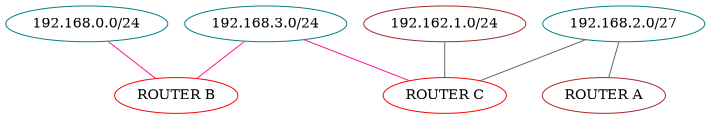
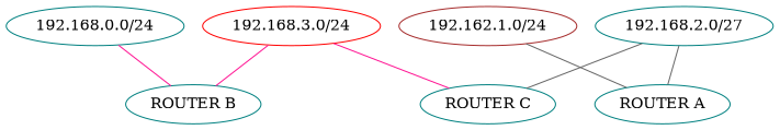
  digraph {
    node [color=red]
    edge [arrowhead=none color=deeppink]
    "192.168.0.0/24" [color=teal]
-   "ROUTER B"
-   "ROUTER A" [color=brown]
+   "ROUTER B" [color=teal]
+   "ROUTER A" [color=teal]
    n4 [color=brown label="192.162.1.0/24"]
    n5 [color=teal label="192.168.2.0/27"]
-   "ROUTER C"
-   "192.168.3.0/24" [color=teal]
+   "ROUTER C" [color=teal]
+   "192.168.3.0/24"
    "192.168.0.0/24" -> "ROUTER B"
-   n4 -> "ROUTER C" [color=gray40]
+   n4 -> "ROUTER A" [color=gray40]
    n5 -> "ROUTER A" [color=gray40]
    n5 -> "ROUTER C" [color=gray40]
    "192.168.3.0/24" -> "ROUTER B"
    "192.168.3.0/24" -> "ROUTER C"
  }
